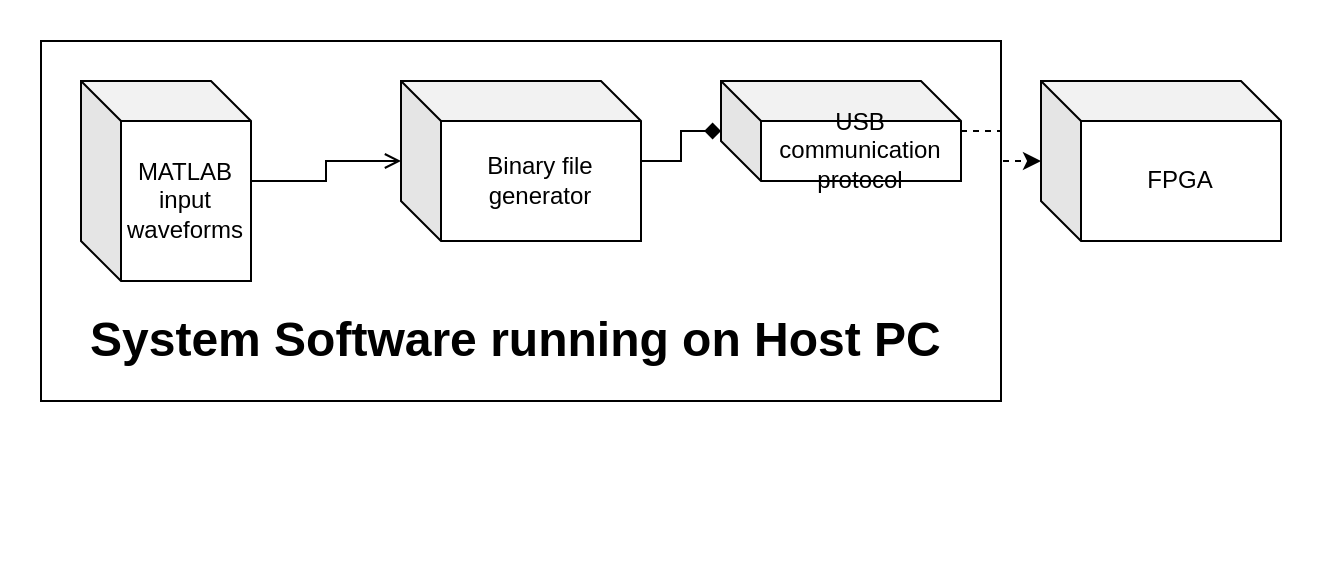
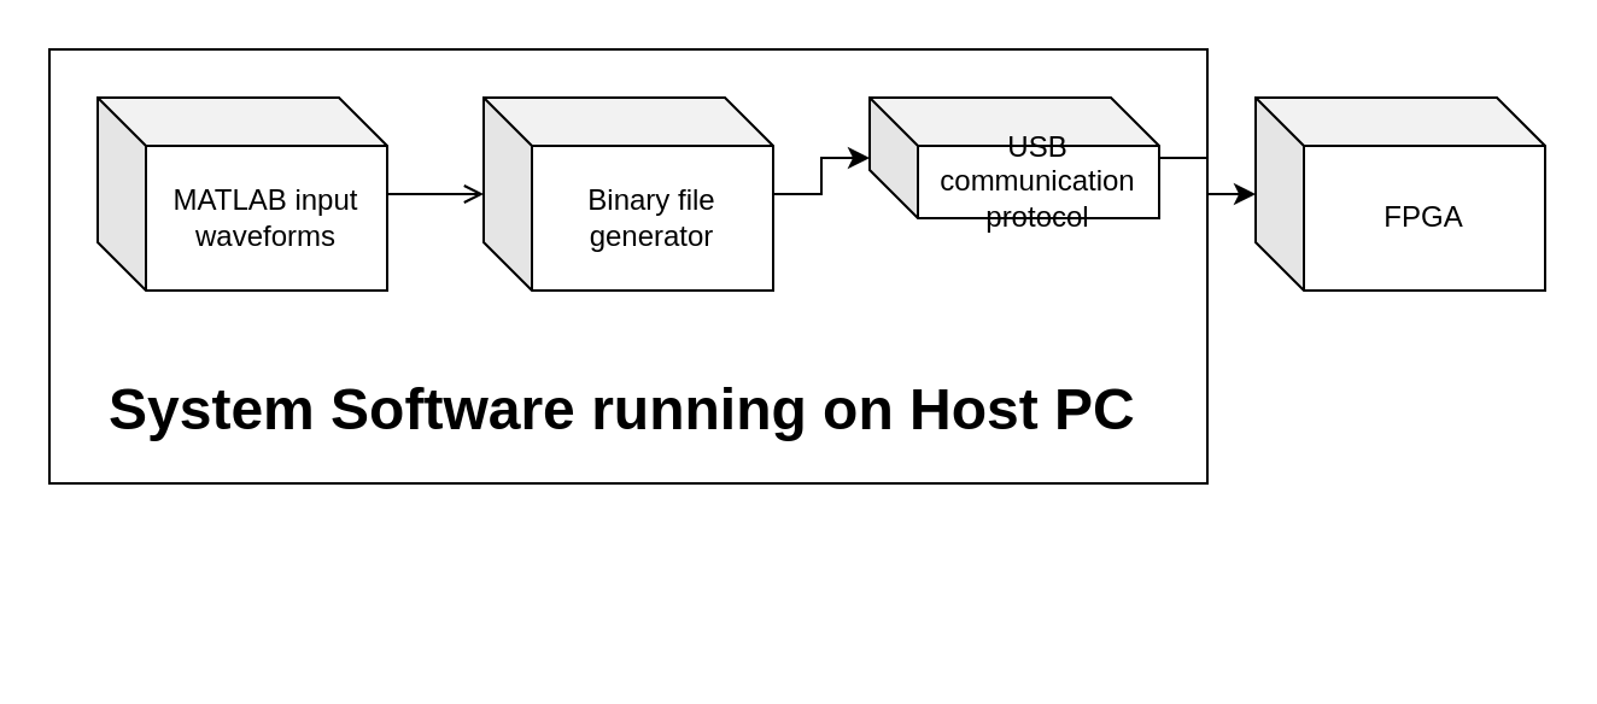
  <mxCell id="0" />
  <mxCell id="1" parent="0" />
  <mxCell id="2" value="" style="rounded=0;whiteSpace=wrap;html=1;" vertex="1" parent="1"><mxGeometry x="20" y="20" width="480" height="180" as="geometry" /></mxCell>
  <mxCell id="3" style="edgeStyle=orthogonalEdgeStyle;rounded=0;orthogonalLoop=1;jettySize=auto;html=1;endArrow=open;" edge="1" parent="1" source="4" target="6"><mxGeometry relative="1" as="geometry" /></mxCell>
- <mxCell id="4" value="MATLAB input waveforms" style="shape=cube;whiteSpace=wrap;html=1;boundedLbl=1;backgroundOutline=1;darkOpacity=0.05;darkOpacity2=0.1;" vertex="1" parent="1"><mxGeometry x="40" y="40" width="85" height="100" as="geometry" /></mxCell>
- <mxCell id="5" style="edgeStyle=orthogonalEdgeStyle;rounded=0;orthogonalLoop=1;jettySize=auto;html=1;endArrow=diamond;" edge="1" parent="1" source="6" target="8"><mxGeometry relative="1" as="geometry" /></mxCell>
+ <mxCell id="4" value="MATLAB input waveforms" style="shape=cube;whiteSpace=wrap;html=1;boundedLbl=1;backgroundOutline=1;darkOpacity=0.05;darkOpacity2=0.1;" vertex="1" parent="1"><mxGeometry x="40" y="40" width="120" height="80" as="geometry" /></mxCell>
+ <mxCell id="5" style="edgeStyle=orthogonalEdgeStyle;rounded=0;orthogonalLoop=1;jettySize=auto;html=1;" edge="1" parent="1" source="6" target="8"><mxGeometry relative="1" as="geometry" /></mxCell>
  <mxCell id="6" value="Binary file generator" style="shape=cube;whiteSpace=wrap;html=1;boundedLbl=1;backgroundOutline=1;darkOpacity=0.05;darkOpacity2=0.1;" vertex="1" parent="1"><mxGeometry x="200" y="40" width="120" height="80" as="geometry" /></mxCell>
- <mxCell id="7" style="edgeStyle=orthogonalEdgeStyle;rounded=0;orthogonalLoop=1;jettySize=auto;html=1;dashed=1;" edge="1" parent="1" source="8" target="10"><mxGeometry relative="1" as="geometry" /></mxCell>
+ <mxCell id="7" style="edgeStyle=orthogonalEdgeStyle;rounded=0;orthogonalLoop=1;jettySize=auto;html=1;" edge="1" parent="1" source="8" target="10"><mxGeometry relative="1" as="geometry" /></mxCell>
  <mxCell id="8" value="USB communication protocol" style="shape=cube;whiteSpace=wrap;html=1;boundedLbl=1;backgroundOutline=1;darkOpacity=0.05;darkOpacity2=0.1;" vertex="1" parent="1"><mxGeometry x="360" y="40" width="120" height="50" as="geometry" /></mxCell>
  <mxCell id="9" value="&lt;h1&gt;System Software running on Host PC&lt;/h1&gt;" style="text;html=1;strokeColor=none;fillColor=none;spacing=5;spacingTop=-20;whiteSpace=wrap;overflow=hidden;rounded=0;" vertex="1" parent="1"><mxGeometry x="40" y="150" width="440" height="120" as="geometry" /></mxCell>
  <mxCell id="10" value="FPGA" style="shape=cube;whiteSpace=wrap;html=1;boundedLbl=1;backgroundOutline=1;darkOpacity=0.05;darkOpacity2=0.1;" vertex="1" parent="1"><mxGeometry x="520" y="40" width="120" height="80" as="geometry" /></mxCell>
